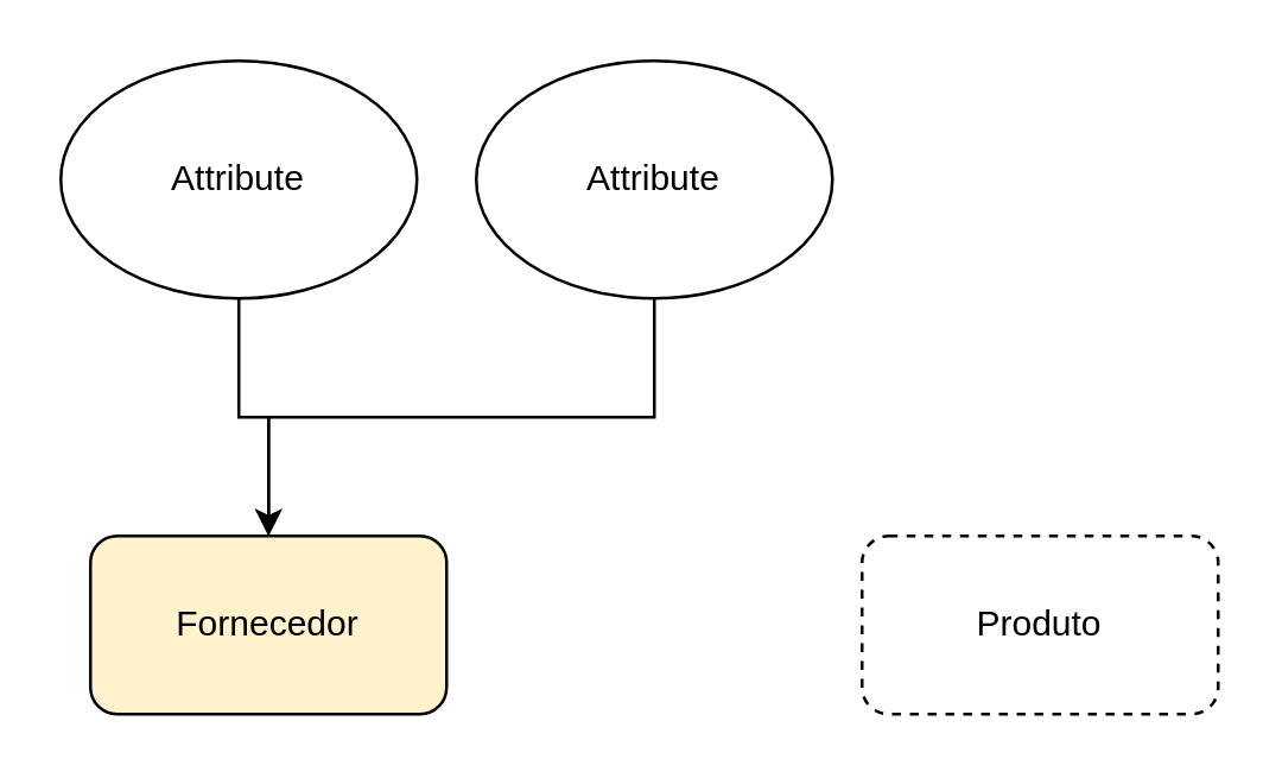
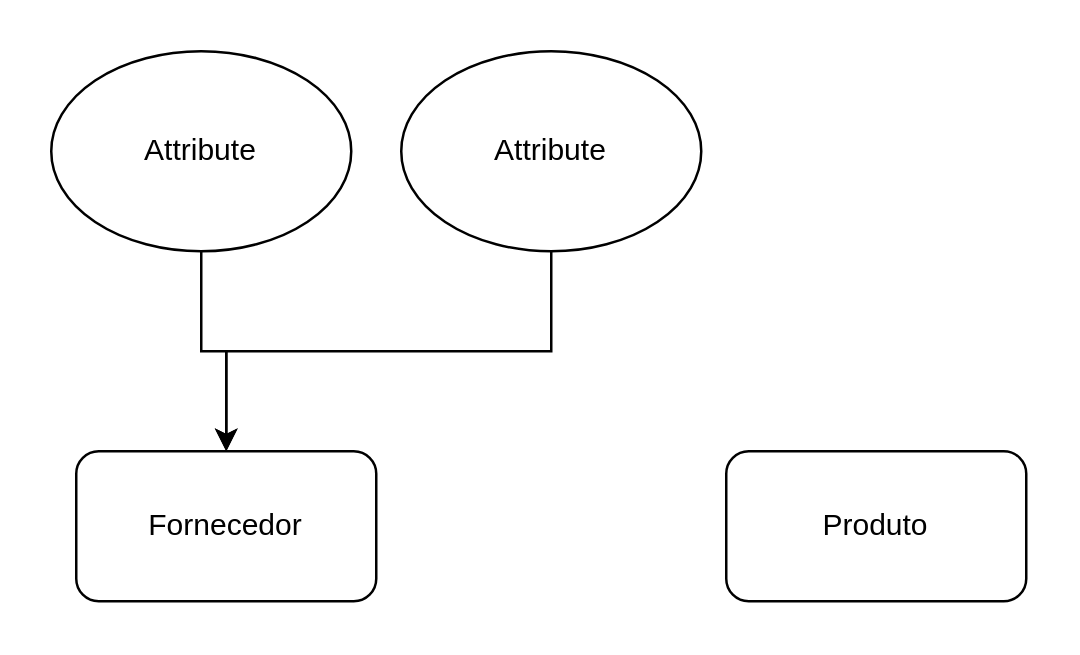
  <mxCell id="0" />
  <mxCell id="1" parent="0" />
- <mxCell id="2" value="Fornecedor" style="rounded=1;whiteSpace=wrap;html=1;fillColor=#fff2cc;" vertex="1" parent="1"><mxGeometry x="30" y="180" width="120" height="60" as="geometry" /></mxCell>
+ <mxCell id="2" value="Fornecedor" style="rounded=1;whiteSpace=wrap;html=1;" vertex="1" parent="1"><mxGeometry x="30" y="180" width="120" height="60" as="geometry" /></mxCell>
  <mxCell id="3" style="edgeStyle=orthogonalEdgeStyle;rounded=0;orthogonalLoop=1;jettySize=auto;html=1;entryX=0.5;entryY=0;entryDx=0;entryDy=0;" edge="1" parent="1" source="4" target="2"><mxGeometry relative="1" as="geometry" /></mxCell>
  <mxCell id="4" value="Attribute" style="ellipse;whiteSpace=wrap;html=1;" vertex="1" parent="1"><mxGeometry x="20" y="20" width="120" height="80" as="geometry" /></mxCell>
  <mxCell id="5" style="edgeStyle=orthogonalEdgeStyle;rounded=0;orthogonalLoop=1;jettySize=auto;html=1;" edge="1" parent="1" source="6"><mxGeometry relative="1" as="geometry"><mxPoint x="90" y="180" as="targetPoint" /><Array as="points"><mxPoint x="220" y="140" /><mxPoint x="90" y="140" /></Array></mxGeometry></mxCell>
  <mxCell id="6" value="Attribute" style="ellipse;whiteSpace=wrap;html=1;" vertex="1" parent="1"><mxGeometry x="160" y="20" width="120" height="80" as="geometry" /></mxCell>
- <mxCell id="7" value="Produto" style="rounded=1;whiteSpace=wrap;html=1;dashed=1;" vertex="1" parent="1"><mxGeometry x="290" y="180" width="120" height="60" as="geometry" /></mxCell>
+ <mxCell id="7" value="Produto" style="rounded=1;whiteSpace=wrap;html=1;" vertex="1" parent="1"><mxGeometry x="290" y="180" width="120" height="60" as="geometry" /></mxCell>
